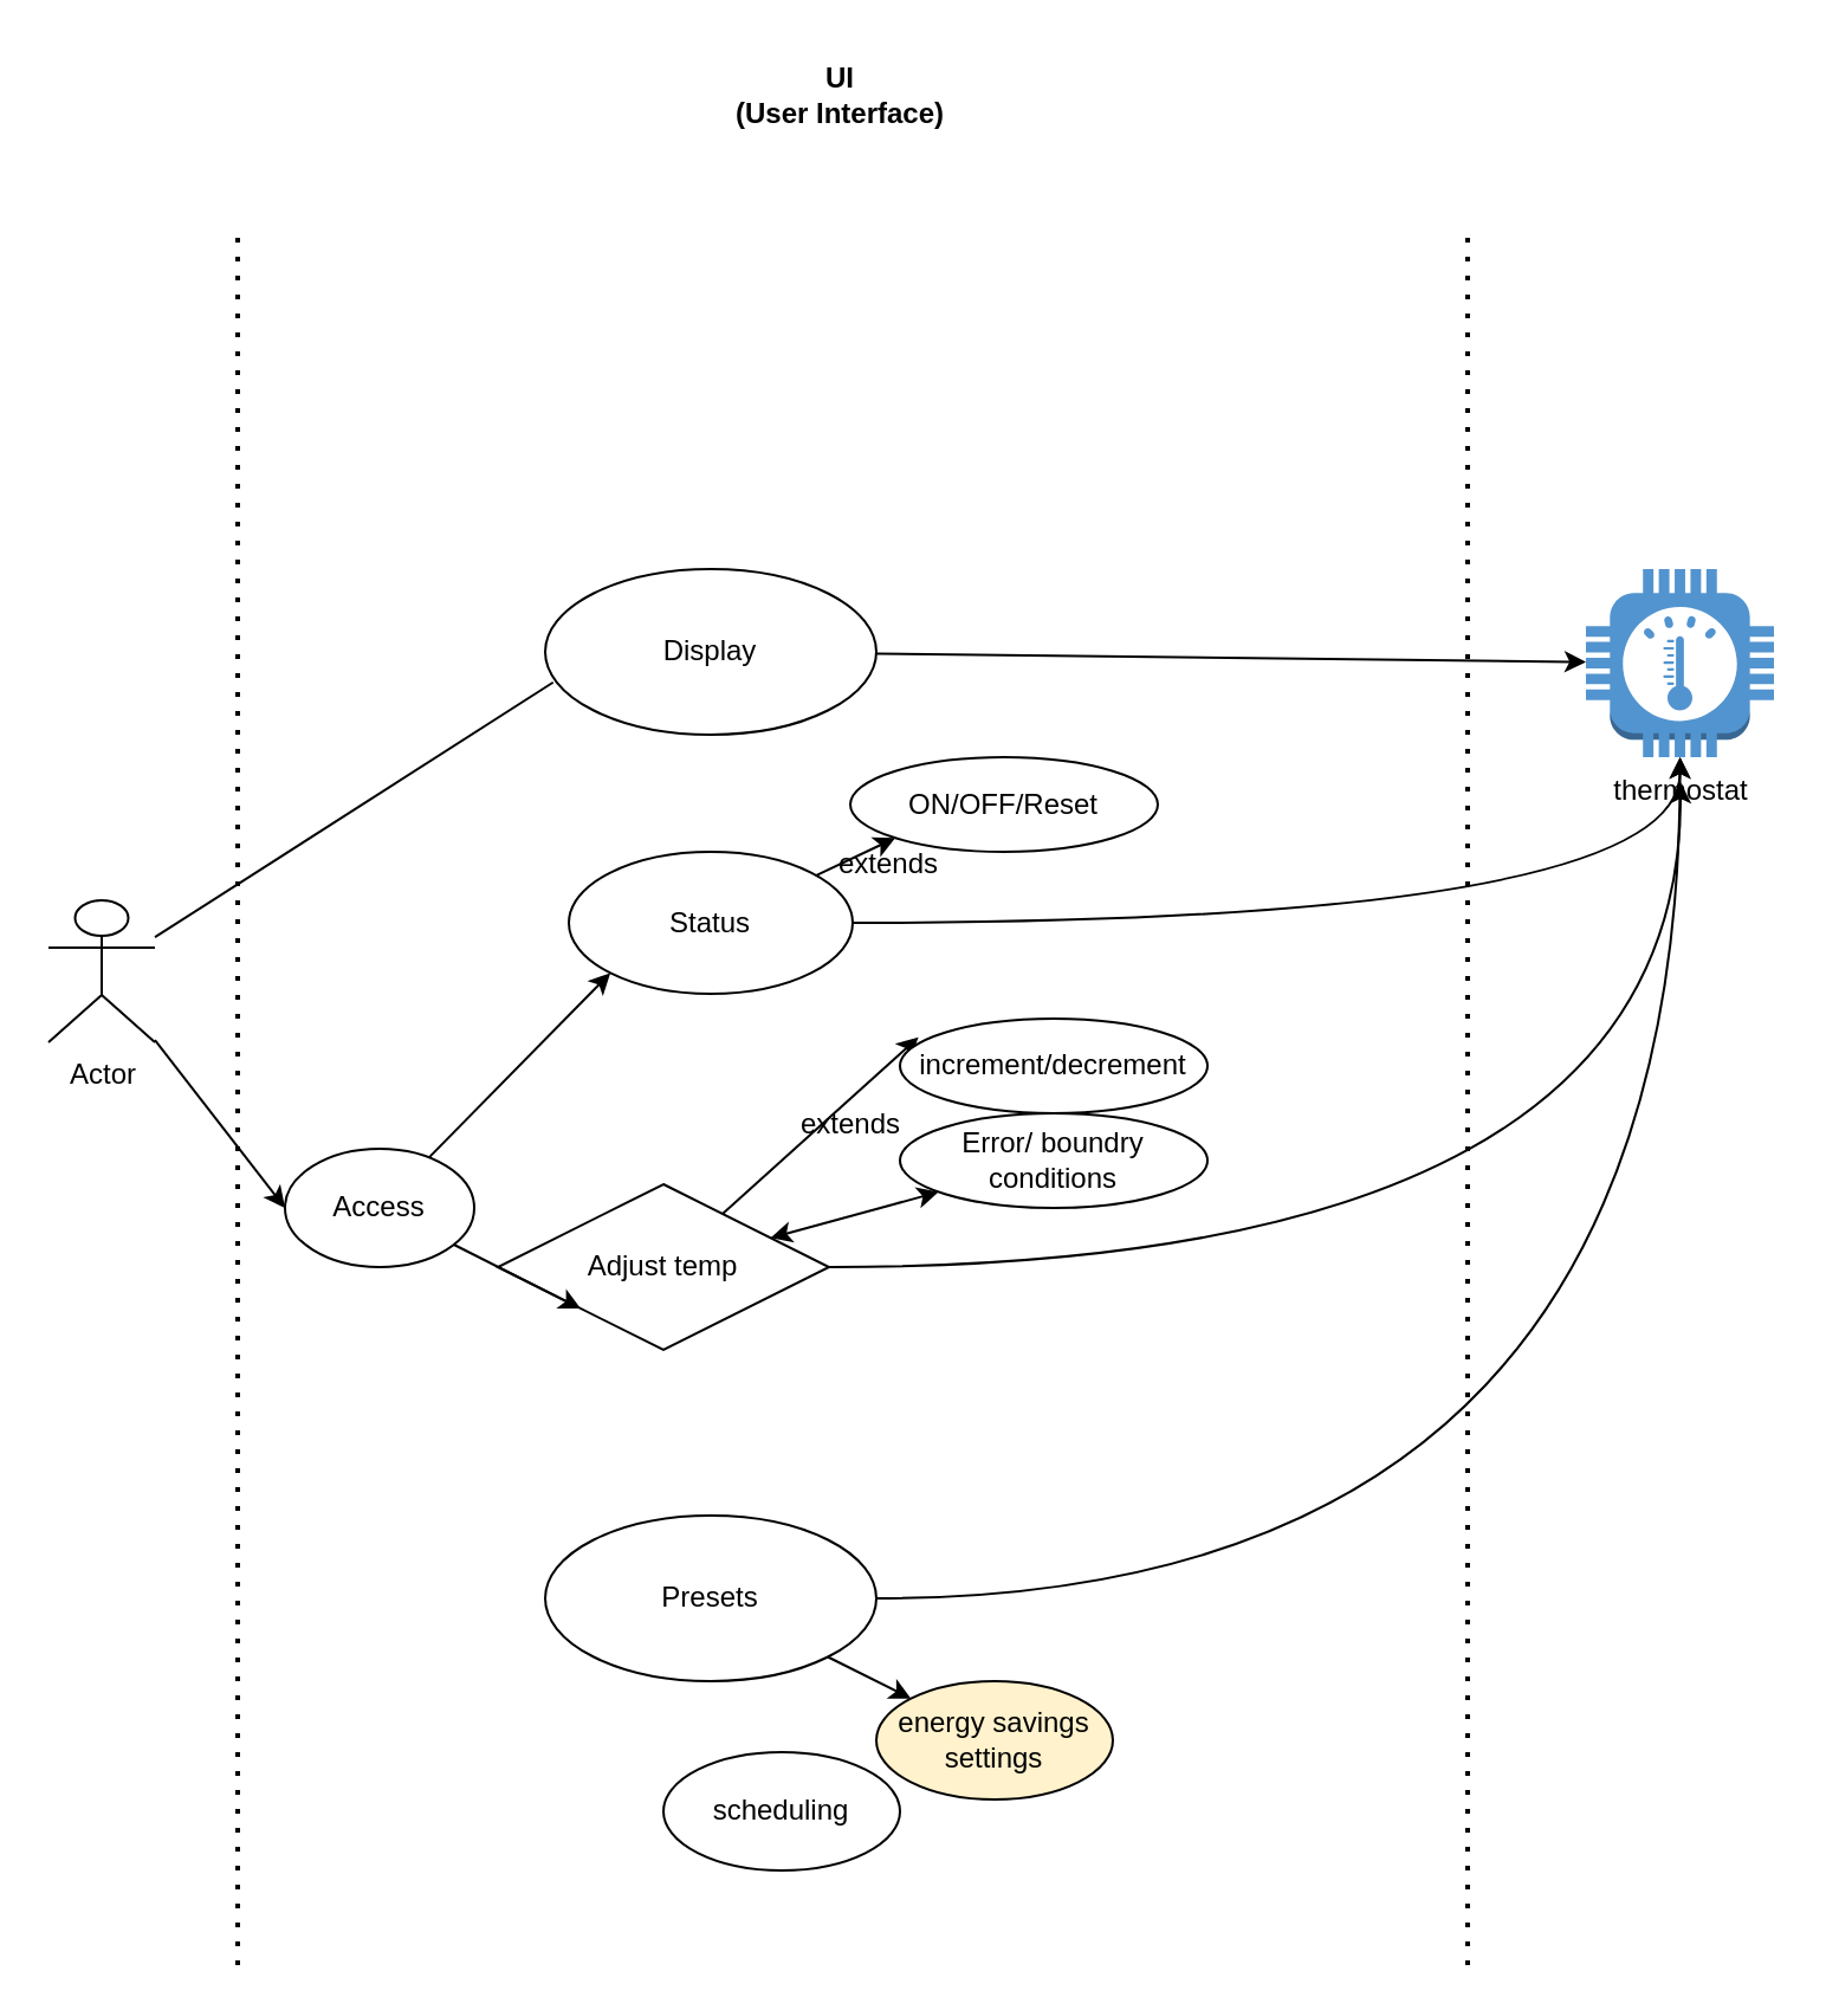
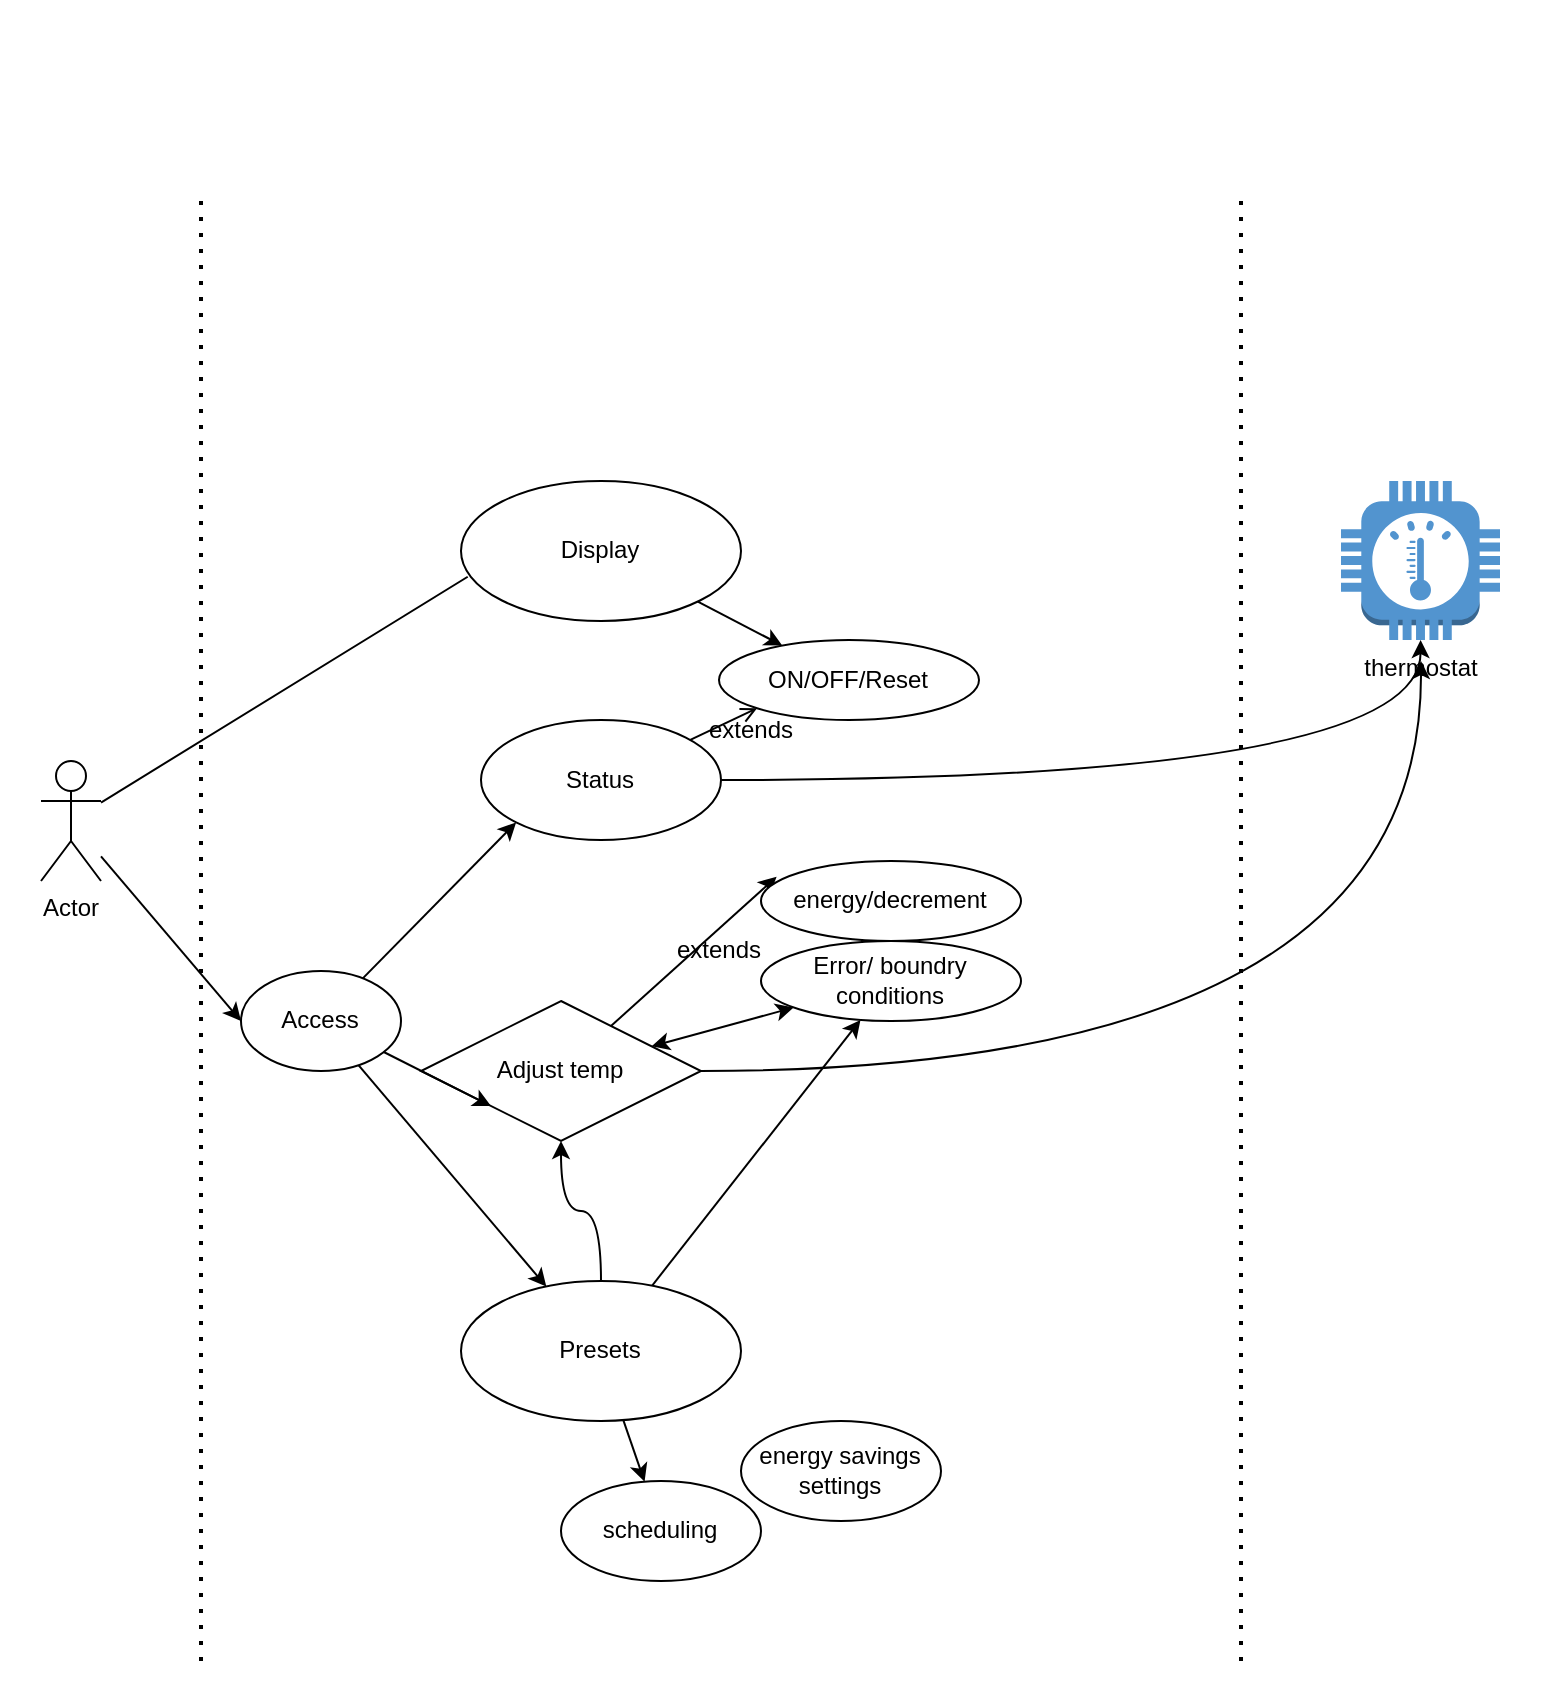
  <mxCell id="0" />
  <mxCell id="1" parent="0" />
  <mxCell id="2" style="rounded=0;orthogonalLoop=1;jettySize=auto;html=1;entryX=0;entryY=0.5;entryDx=0;entryDy=0;" edge="1" parent="1" source="3" target="20"><mxGeometry relative="1" as="geometry" /></mxCell>
- <mxCell id="3" value="Actor" style="shape=umlActor;verticalLabelPosition=bottom;verticalAlign=top;html=1;" vertex="1" parent="1"><mxGeometry x="20" y="380" width="45" height="60" as="geometry" /></mxCell>
- <mxCell id="4" style="rounded=0;orthogonalLoop=1;jettySize=auto;html=1;" edge="1" parent="1" source="5" target="8"><mxGeometry relative="1" as="geometry" /></mxCell>
+ <mxCell id="3" value="Actor" style="shape=umlActor;verticalLabelPosition=bottom;verticalAlign=top;html=1;" vertex="1" parent="1"><mxGeometry x="20" y="380" width="30" height="60" as="geometry" /></mxCell>
+ <mxCell id="4" style="rounded=0;orthogonalLoop=1;jettySize=auto;html=1;" edge="1" parent="1" source="5" target="22"><mxGeometry relative="1" as="geometry" /></mxCell>
  <mxCell id="5" value="Display" style="ellipse;whiteSpace=wrap;html=1;" vertex="1" parent="1"><mxGeometry x="230" y="240" width="140" height="70" as="geometry" /></mxCell>
  <mxCell id="6" value="" style="endArrow=none;dashed=1;html=1;dashPattern=1 3;strokeWidth=2;rounded=0;" edge="1" parent="1"><mxGeometry width="50" height="50" relative="1" as="geometry"><mxPoint x="100" y="830" as="sourcePoint" /><mxPoint x="100" y="100" as="targetPoint" /></mxGeometry></mxCell>
  <mxCell id="7" value="" style="endArrow=none;dashed=1;html=1;dashPattern=1 3;strokeWidth=2;rounded=0;" edge="1" parent="1"><mxGeometry width="50" height="50" relative="1" as="geometry"><mxPoint x="620" y="830" as="sourcePoint" /><mxPoint x="620" y="100" as="targetPoint" /></mxGeometry></mxCell>
  <mxCell id="8" value="thermostat" style="outlineConnect=0;dashed=0;verticalLabelPosition=bottom;verticalAlign=top;align=center;html=1;shape=mxgraph.aws3.thermostat;fillColor=#5294CF;gradientColor=none;" vertex="1" parent="1"><mxGeometry x="670" y="240" width="79.5" height="79.5" as="geometry" /></mxCell>
  <mxCell id="9" style="rounded=0;orthogonalLoop=1;jettySize=auto;html=1;endArrow=classic;endFill=1;startArrow=classic;startFill=1;" edge="1" parent="1" source="11" target="30"><mxGeometry relative="1" as="geometry" /></mxCell>
  <mxCell id="10" style="edgeStyle=orthogonalEdgeStyle;rounded=0;orthogonalLoop=1;jettySize=auto;html=1;curved=1;" edge="1" parent="1" source="11"><mxGeometry relative="1" as="geometry"><mxPoint x="710" y="330" as="targetPoint" /></mxGeometry></mxCell>
  <mxCell id="11" value="Adjust temp" style="rhombus;whiteSpace=wrap;html=1;" vertex="1" parent="1"><mxGeometry x="210" y="500" width="140" height="70" as="geometry" /></mxCell>
- <mxCell id="12" style="rounded=0;orthogonalLoop=1;jettySize=auto;html=1;edgeStyle=orthogonalEdgeStyle;curved=1;" edge="1" parent="1" source="15" target="8"><mxGeometry relative="1" as="geometry" /></mxCell>
- <mxCell id="13" style="rounded=0;orthogonalLoop=1;jettySize=auto;html=1;" edge="1" parent="1" source="15" target="31"><mxGeometry relative="1" as="geometry" /></mxCell>
+ <mxCell id="12" style="rounded=0;orthogonalLoop=1;jettySize=auto;html=1;edgeStyle=orthogonalEdgeStyle;curved=1;" edge="1" parent="1" source="15" target="11"><mxGeometry relative="1" as="geometry" /></mxCell>
+ <mxCell id="13" style="rounded=0;orthogonalLoop=1;jettySize=auto;html=1;" edge="1" parent="1" source="15" target="30"><mxGeometry relative="1" as="geometry" /></mxCell>
+ <mxCell id="14" style="rounded=0;orthogonalLoop=1;jettySize=auto;html=1;" edge="1" parent="1" source="15" target="32"><mxGeometry relative="1" as="geometry" /></mxCell>
  <mxCell id="15" value="Presets" style="ellipse;whiteSpace=wrap;html=1;" vertex="1" parent="1"><mxGeometry x="230" y="640" width="140" height="70" as="geometry" /></mxCell>
- <mxCell id="16" value="&lt;b&gt;UI&lt;/b&gt;&lt;div&gt;&lt;b&gt;(User Interface)&lt;/b&gt;&lt;/div&gt;" style="text;html=1;align=center;verticalAlign=middle;whiteSpace=wrap;rounded=0;" vertex="1" parent="1"><mxGeometry x="300" y="20" width="110" height="40" as="geometry" /></mxCell>
  <mxCell id="17" style="rounded=0;orthogonalLoop=1;jettySize=auto;html=1;entryX=0;entryY=1;entryDx=0;entryDy=0;" edge="1" parent="1" source="20" target="11"><mxGeometry relative="1" as="geometry" /></mxCell>
+ <mxCell id="18" style="rounded=0;orthogonalLoop=1;jettySize=auto;html=1;" edge="1" parent="1" source="20" target="15"><mxGeometry relative="1" as="geometry" /></mxCell>
  <mxCell id="19" style="rounded=0;orthogonalLoop=1;jettySize=auto;html=1;entryX=0;entryY=1;entryDx=0;entryDy=0;" edge="1" parent="1" source="20" target="28"><mxGeometry relative="1" as="geometry" /></mxCell>
  <mxCell id="20" value="Access" style="ellipse;whiteSpace=wrap;html=1;" vertex="1" parent="1"><mxGeometry x="120" y="485" width="80" height="50" as="geometry" /></mxCell>
  <mxCell id="21" style="rounded=0;orthogonalLoop=1;jettySize=auto;html=1;entryX=0.024;entryY=0.684;entryDx=0;entryDy=0;entryPerimeter=0;endArrow=none;" edge="1" parent="1" source="3" target="5"><mxGeometry relative="1" as="geometry" /></mxCell>
  <mxCell id="22" value="ON/OFF/Reset" style="ellipse;whiteSpace=wrap;html=1;" vertex="1" parent="1"><mxGeometry x="359" y="319.5" width="130" height="40" as="geometry" /></mxCell>
  <mxCell id="23" style="rounded=0;orthogonalLoop=1;jettySize=auto;html=1;entryX=0.06;entryY=0.198;entryDx=0;entryDy=0;entryPerimeter=0;" edge="1" parent="1" source="11" target="25"><mxGeometry relative="1" as="geometry" /></mxCell>
  <mxCell id="24" value="extends" style="text;html=1;align=center;verticalAlign=middle;resizable=0;points=[];autosize=1;strokeColor=none;fillColor=none;" vertex="1" parent="1"><mxGeometry x="324" y="460" width="70" height="30" as="geometry" /></mxCell>
- <mxCell id="25" value="increment/decrement" style="ellipse;whiteSpace=wrap;html=1;" vertex="1" parent="1"><mxGeometry x="380" y="430" width="130" height="40" as="geometry" /></mxCell>
- <mxCell id="26" style="rounded=0;orthogonalLoop=1;jettySize=auto;html=1;entryX=0;entryY=1;entryDx=0;entryDy=0;" edge="1" parent="1" source="28" target="22"><mxGeometry relative="1" as="geometry" /></mxCell>
+ <mxCell id="25" value="energy/decrement" style="ellipse;whiteSpace=wrap;html=1;" vertex="1" parent="1"><mxGeometry x="380" y="430" width="130" height="40" as="geometry" /></mxCell>
+ <mxCell id="26" style="rounded=0;orthogonalLoop=1;jettySize=auto;html=1;entryX=0;entryY=1;entryDx=0;entryDy=0;endArrow=open;" edge="1" parent="1" source="28" target="22"><mxGeometry relative="1" as="geometry" /></mxCell>
  <mxCell id="27" style="rounded=0;orthogonalLoop=1;jettySize=auto;html=1;edgeStyle=orthogonalEdgeStyle;curved=1;" edge="1" parent="1" source="28" target="8"><mxGeometry relative="1" as="geometry" /></mxCell>
  <mxCell id="28" value="Status" style="ellipse;whiteSpace=wrap;html=1;" vertex="1" parent="1"><mxGeometry x="240" y="359.5" width="120" height="60" as="geometry" /></mxCell>
  <mxCell id="29" value="extends" style="text;html=1;align=center;verticalAlign=middle;resizable=0;points=[];autosize=1;strokeColor=none;fillColor=none;" vertex="1" parent="1"><mxGeometry x="340" y="350" width="70" height="30" as="geometry" /></mxCell>
  <mxCell id="30" value="Error/ boundry conditions" style="ellipse;whiteSpace=wrap;html=1;" vertex="1" parent="1"><mxGeometry x="380" y="470" width="130" height="40" as="geometry" /></mxCell>
- <mxCell id="31" value="energy savings settings" style="ellipse;whiteSpace=wrap;html=1;fillColor=#fff2cc;" vertex="1" parent="1"><mxGeometry x="370" y="710" width="100" height="50" as="geometry" /></mxCell>
+ <mxCell id="31" value="energy savings settings" style="ellipse;whiteSpace=wrap;html=1;" vertex="1" parent="1"><mxGeometry x="370" y="710" width="100" height="50" as="geometry" /></mxCell>
  <mxCell id="32" value="scheduling" style="ellipse;whiteSpace=wrap;html=1;" vertex="1" parent="1"><mxGeometry x="280" y="740" width="100" height="50" as="geometry" /></mxCell>
